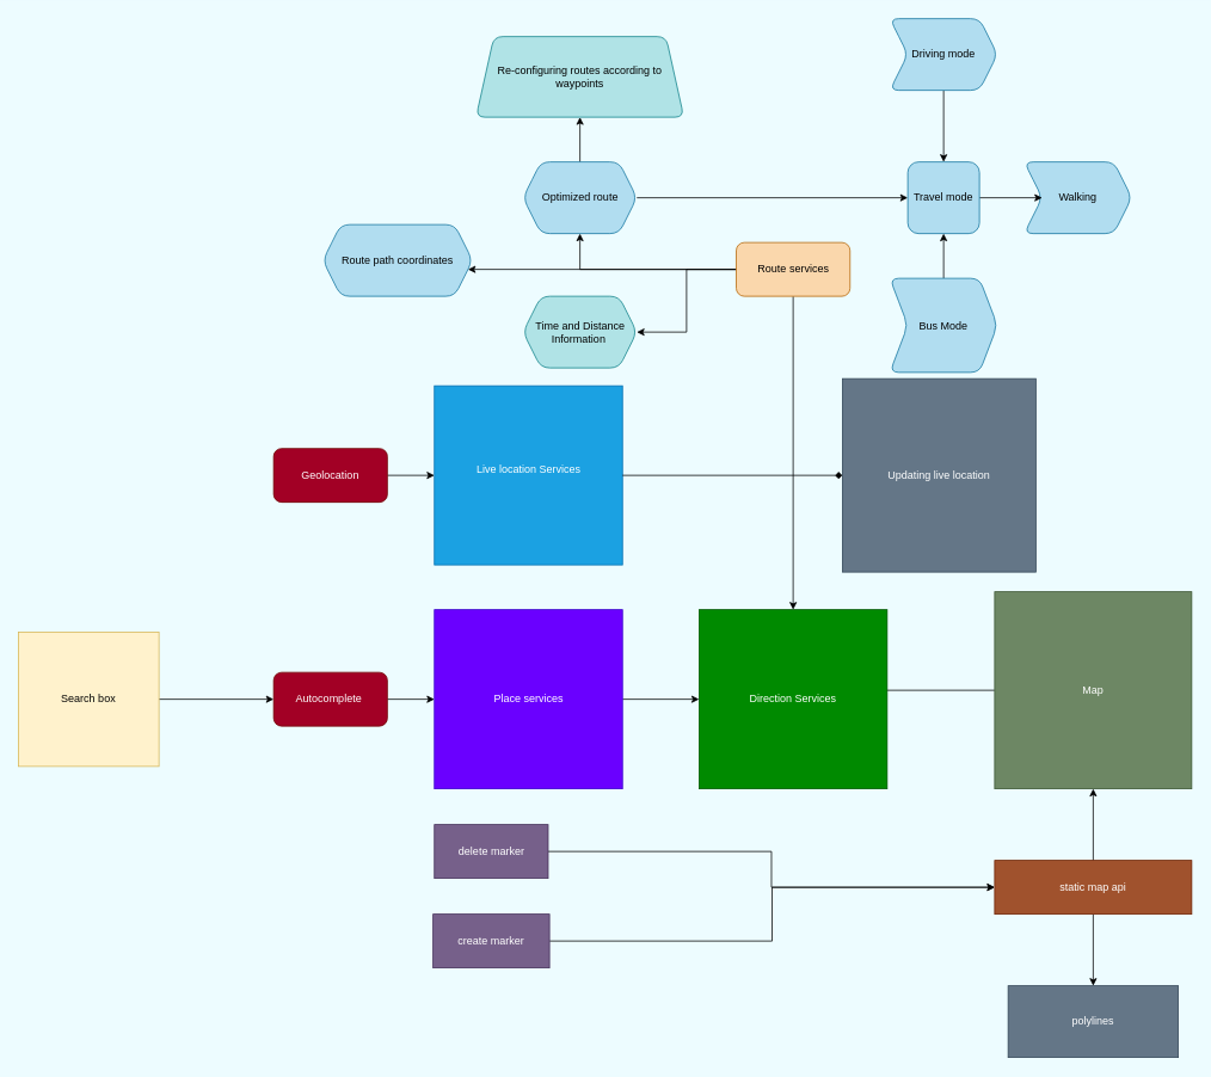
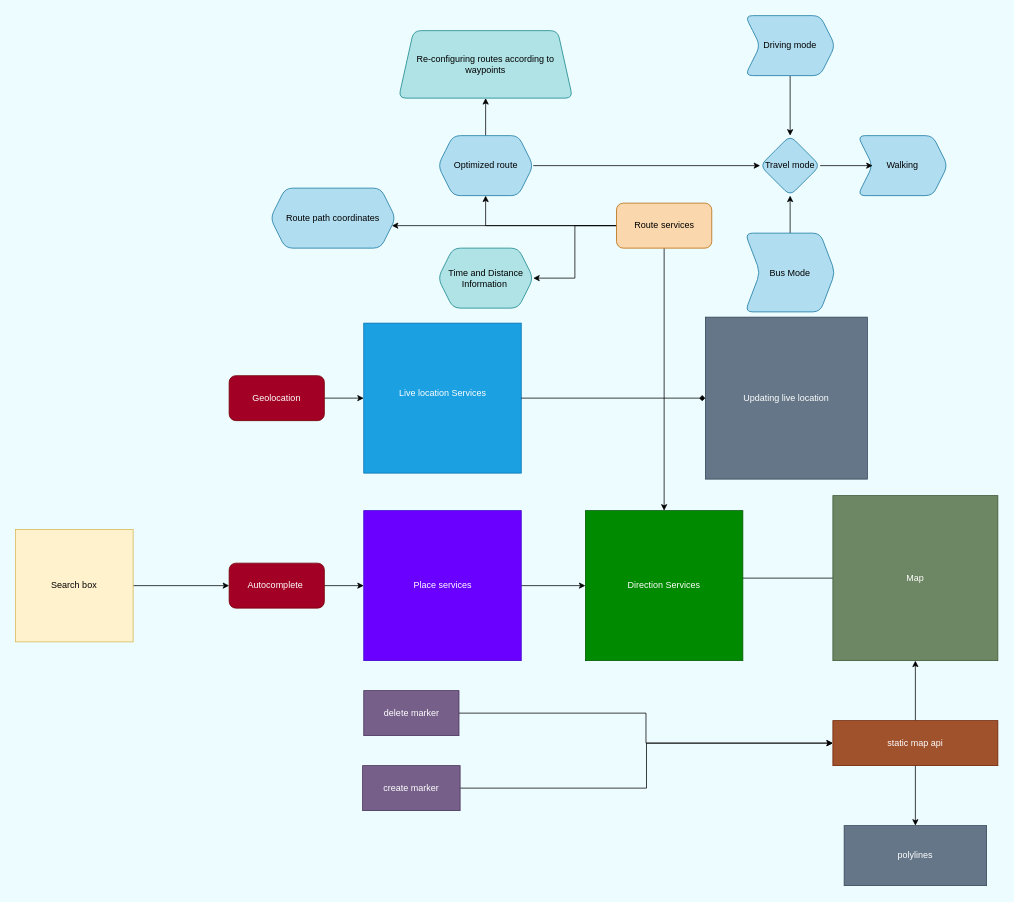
  <mxCell id="0" />
  <mxCell id="1" parent="0" />
  <mxCell id="2" value="" style="edgeStyle=orthogonalEdgeStyle;rounded=0;orthogonalLoop=1;jettySize=auto;html=1;" edge="1" parent="1" source="3" target="31"><mxGeometry relative="1" as="geometry" /></mxCell>
  <mxCell id="3" value="Search box" style="whiteSpace=wrap;html=1;aspect=fixed;fillColor=#fff2cc;strokeColor=#d6b656;" vertex="1" parent="1"><mxGeometry x="20" y="705" width="157" height="150" as="geometry" /></mxCell>
  <mxCell id="4" value="" style="edgeStyle=orthogonalEdgeStyle;rounded=0;orthogonalLoop=1;jettySize=auto;html=1;" edge="1" parent="1" source="5"><mxGeometry relative="1" as="geometry"><mxPoint x="920" y="770" as="targetPoint" /></mxGeometry></mxCell>
  <mxCell id="5" value="Map" style="whiteSpace=wrap;html=1;aspect=fixed;fillColor=#6d8764;fontColor=#ffffff;strokeColor=#3A5431;" vertex="1" parent="1"><mxGeometry x="1110" y="660" width="220" height="220" as="geometry" /></mxCell>
  <mxCell id="6" value="" style="edgeStyle=orthogonalEdgeStyle;rounded=0;orthogonalLoop=1;jettySize=auto;html=1;" edge="1" parent="1" source="7" target="16"><mxGeometry relative="1" as="geometry" /></mxCell>
  <mxCell id="7" value="create marker" style="rounded=0;whiteSpace=wrap;html=1;fillColor=#76608a;fontColor=#ffffff;strokeColor=#432D57;" vertex="1" parent="1"><mxGeometry x="483" y="1020" width="130" height="60" as="geometry" /></mxCell>
  <mxCell id="8" value="" style="edgeStyle=orthogonalEdgeStyle;rounded=0;orthogonalLoop=1;jettySize=auto;html=1;" edge="1" parent="1" source="9" target="16"><mxGeometry relative="1" as="geometry" /></mxCell>
  <mxCell id="9" value="delete marker" style="rounded=0;whiteSpace=wrap;html=1;fillColor=#76608a;fontColor=#ffffff;strokeColor=#432D57;" vertex="1" parent="1"><mxGeometry x="484.5" y="920" width="127" height="60" as="geometry" /></mxCell>
  <mxCell id="10" value="Direction Services" style="whiteSpace=wrap;html=1;aspect=fixed;fillColor=#008a00;fontColor=#ffffff;strokeColor=#005700;" vertex="1" parent="1"><mxGeometry x="780" y="680" width="210" height="200" as="geometry" /></mxCell>
  <mxCell id="11" value="" style="edgeStyle=orthogonalEdgeStyle;rounded=0;orthogonalLoop=1;jettySize=auto;html=1;" edge="1" parent="1" source="12" target="10"><mxGeometry relative="1" as="geometry" /></mxCell>
  <mxCell id="12" value="Place services" style="whiteSpace=wrap;html=1;aspect=fixed;fillColor=#6a00ff;fontColor=#ffffff;strokeColor=#3700CC;" vertex="1" parent="1"><mxGeometry x="484.5" y="680" width="210" height="200" as="geometry" /></mxCell>
  <mxCell id="13" value="Live location Services&lt;br&gt;&lt;br&gt;" style="whiteSpace=wrap;html=1;aspect=fixed;fillColor=#1ba1e2;fontColor=#ffffff;strokeColor=#006EAF;" vertex="1" parent="1"><mxGeometry x="484.5" y="430" width="210" height="200" as="geometry" /></mxCell>
  <mxCell id="14" value="" style="edgeStyle=orthogonalEdgeStyle;rounded=0;orthogonalLoop=1;jettySize=auto;html=1;" edge="1" parent="1" source="16" target="5"><mxGeometry relative="1" as="geometry" /></mxCell>
  <mxCell id="15" value="" style="edgeStyle=orthogonalEdgeStyle;rounded=0;orthogonalLoop=1;jettySize=auto;html=1;" edge="1" parent="1" source="16" target="32"><mxGeometry relative="1" as="geometry" /></mxCell>
  <mxCell id="16" value="static map api" style="rounded=0;whiteSpace=wrap;html=1;fillColor=#a0522d;fontColor=#ffffff;strokeColor=#6D1F00;" vertex="1" parent="1"><mxGeometry x="1110" y="960" width="220" height="60" as="geometry" /></mxCell>
  <mxCell id="17" value="" style="edgeStyle=orthogonalEdgeStyle;rounded=0;orthogonalLoop=1;jettySize=auto;html=1;" edge="1" parent="1" source="21" target="10"><mxGeometry relative="1" as="geometry" /></mxCell>
  <mxCell id="18" value="" style="edgeStyle=orthogonalEdgeStyle;rounded=0;orthogonalLoop=1;jettySize=auto;html=1;" edge="1" parent="1" source="21" target="22"><mxGeometry relative="1" as="geometry" /></mxCell>
  <mxCell id="19" value="" style="edgeStyle=orthogonalEdgeStyle;rounded=0;orthogonalLoop=1;jettySize=auto;html=1;" edge="1" parent="1" source="21" target="25"><mxGeometry relative="1" as="geometry" /></mxCell>
  <mxCell id="20" value="" style="edgeStyle=orthogonalEdgeStyle;rounded=0;orthogonalLoop=1;jettySize=auto;html=1;" edge="1" parent="1" source="21" target="26"><mxGeometry relative="1" as="geometry"><Array as="points"><mxPoint x="460" y="300" /><mxPoint x="460" y="300" /></Array></mxGeometry></mxCell>
  <mxCell id="21" value="Route services" style="rounded=1;whiteSpace=wrap;html=1;fillColor=#fad7ac;strokeColor=#b46504;" vertex="1" parent="1"><mxGeometry x="821.5" y="270" width="127" height="60" as="geometry" /></mxCell>
  <mxCell id="22" value="Time and Distance Information&amp;nbsp;" style="shape=hexagon;perimeter=hexagonPerimeter2;whiteSpace=wrap;html=1;fixedSize=1;rounded=1;fillColor=#b0e3e6;strokeColor=#0e8088;" vertex="1" parent="1"><mxGeometry x="583.5" y="330" width="127" height="80" as="geometry" /></mxCell>
  <mxCell id="23" value="" style="edgeStyle=orthogonalEdgeStyle;rounded=0;orthogonalLoop=1;jettySize=auto;html=1;" edge="1" parent="1" source="25" target="29"><mxGeometry relative="1" as="geometry" /></mxCell>
  <mxCell id="24" value="" style="edgeStyle=orthogonalEdgeStyle;rounded=0;orthogonalLoop=1;jettySize=auto;html=1;" edge="1" parent="1" source="25" target="41"><mxGeometry relative="1" as="geometry" /></mxCell>
  <mxCell id="25" value="Optimized route" style="shape=hexagon;perimeter=hexagonPerimeter2;whiteSpace=wrap;html=1;fixedSize=1;rounded=1;fillColor=#b1ddf0;strokeColor=#10739e;" vertex="1" parent="1"><mxGeometry x="583.5" y="180" width="127" height="80" as="geometry" /></mxCell>
  <mxCell id="26" value="Route path coordinates" style="shape=hexagon;perimeter=hexagonPerimeter2;whiteSpace=wrap;html=1;fixedSize=1;rounded=1;fillColor=#b1ddf0;strokeColor=#10739e;" vertex="1" parent="1"><mxGeometry x="360" y="250" width="167" height="80" as="geometry" /></mxCell>
  <mxCell id="27" value="" style="edgeStyle=orthogonalEdgeStyle;rounded=0;orthogonalLoop=1;jettySize=auto;html=1;" edge="1" parent="1" source="28" target="13"><mxGeometry relative="1" as="geometry" /></mxCell>
  <mxCell id="28" value="Geolocation" style="rounded=1;whiteSpace=wrap;html=1;fillColor=#a20025;fontColor=#ffffff;strokeColor=#6F0000;" vertex="1" parent="1"><mxGeometry x="305" y="500" width="127" height="60" as="geometry" /></mxCell>
  <mxCell id="29" value="Re-configuring routes according to waypoints" style="shape=trapezoid;perimeter=trapezoidPerimeter;whiteSpace=wrap;html=1;fixedSize=1;rounded=1;fillColor=#b0e3e6;strokeColor=#0e8088;" vertex="1" parent="1"><mxGeometry x="531" y="40" width="232" height="90" as="geometry" /></mxCell>
  <mxCell id="30" value="" style="edgeStyle=orthogonalEdgeStyle;rounded=0;orthogonalLoop=1;jettySize=auto;html=1;" edge="1" parent="1" source="31" target="12"><mxGeometry relative="1" as="geometry" /></mxCell>
  <mxCell id="31" value="Autocomplete&amp;nbsp;" style="rounded=1;whiteSpace=wrap;html=1;fillColor=#a20025;fontColor=#ffffff;strokeColor=#6F0000;" vertex="1" parent="1"><mxGeometry x="305" y="750" width="127" height="60" as="geometry" /></mxCell>
  <mxCell id="32" value="polylines" style="whiteSpace=wrap;html=1;fillColor=#647687;strokeColor=#314354;fontColor=#ffffff;rounded=0;" vertex="1" parent="1"><mxGeometry x="1125" y="1100" width="190" height="80" as="geometry" /></mxCell>
  <mxCell id="33" value="" style="edgeStyle=orthogonalEdgeStyle;rounded=0;orthogonalLoop=1;jettySize=auto;html=1;entryX=0;entryY=0.5;entryDx=0;entryDy=0;endArrow=diamond;" edge="1" parent="1" source="13" target="34"><mxGeometry relative="1" as="geometry"><mxPoint x="695" y="530" as="sourcePoint" /><mxPoint x="885" y="680" as="targetPoint" /></mxGeometry></mxCell>
  <mxCell id="34" value="Updating live location" style="whiteSpace=wrap;html=1;aspect=fixed;fillColor=#647687;strokeColor=#314354;fontColor=#ffffff;" vertex="1" parent="1"><mxGeometry x="940" y="422" width="216" height="216" as="geometry" /></mxCell>
  <mxCell id="35" value="" style="edgeStyle=orthogonalEdgeStyle;rounded=0;orthogonalLoop=1;jettySize=auto;html=1;" edge="1" parent="1" source="36" target="41"><mxGeometry relative="1" as="geometry" /></mxCell>
  <mxCell id="36" value="Driving mode" style="shape=step;perimeter=stepPerimeter;whiteSpace=wrap;html=1;fixedSize=1;fillColor=#b1ddf0;strokeColor=#10739e;rounded=1;" vertex="1" parent="1"><mxGeometry x="993" y="20" width="120" height="80" as="geometry" /></mxCell>
  <mxCell id="37" value="" style="edgeStyle=orthogonalEdgeStyle;rounded=0;orthogonalLoop=1;jettySize=auto;html=1;" edge="1" parent="1" source="38" target="41"><mxGeometry relative="1" as="geometry" /></mxCell>
  <mxCell id="38" value="Bus Mode" style="shape=step;perimeter=stepPerimeter;whiteSpace=wrap;html=1;fixedSize=1;fillColor=#b1ddf0;strokeColor=#10739e;rounded=1;" vertex="1" parent="1"><mxGeometry x="993" y="310" width="120" height="105" as="geometry" /></mxCell>
  <mxCell id="39" value="Walking" style="shape=step;perimeter=stepPerimeter;whiteSpace=wrap;html=1;fixedSize=1;fillColor=#b1ddf0;strokeColor=#10739e;rounded=1;" vertex="1" parent="1"><mxGeometry x="1143" y="180" width="120" height="80" as="geometry" /></mxCell>
  <mxCell id="40" value="" style="edgeStyle=orthogonalEdgeStyle;rounded=0;orthogonalLoop=1;jettySize=auto;html=1;" edge="1" parent="1" source="41" target="39"><mxGeometry relative="1" as="geometry" /></mxCell>
- <mxCell id="41" value="Travel mode" style="whiteSpace=wrap;html=1;fillColor=#b1ddf0;strokeColor=#10739e;rounded=1;" vertex="1" parent="1"><mxGeometry x="1013" y="180" width="80" height="80" as="geometry" /></mxCell>
+ <mxCell id="41" value="Travel mode" style="rhombus;whiteSpace=wrap;html=1;fillColor=#b1ddf0;strokeColor=#10739e;rounded=1;" vertex="1" parent="1"><mxGeometry x="1013" y="180" width="80" height="80" as="geometry" /></mxCell>
